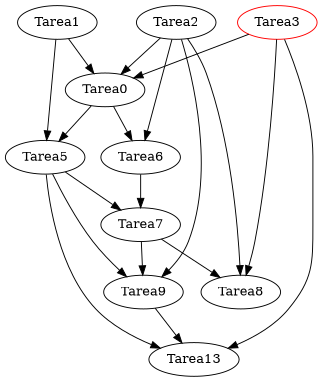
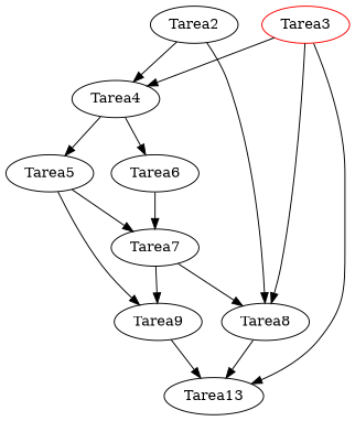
  strict digraph {
    edge [color=black]
-   n1 [label=Tarea1]
-   n2 [label=Tarea0]
+   n2 [label=Tarea4]
    n3 [label=Tarea5]
    n4 [label=Tarea6]
    n5 [label=Tarea9]
    n6 [label=Tarea7]
    n7 [label=Tarea13]
    n8 [label=Tarea2]
    n9 [label=Tarea8]
    n10 [color=red label=Tarea3]
-   n1 -> n2
-   n1 -> n3
    n2 -> n3
    n2 -> n4
    n3 -> n5
    n3 -> n6
    n4 -> n6
    n5 -> n7
    n6 -> n5
    n6 -> n9
    n8 -> n2
-   n8 -> n4
-   n8 -> n5
    n8 -> n9
-   n3 -> n7
+   n9 -> n7
    n10 -> n2
    n10 -> n7
    n10 -> n9
  }
